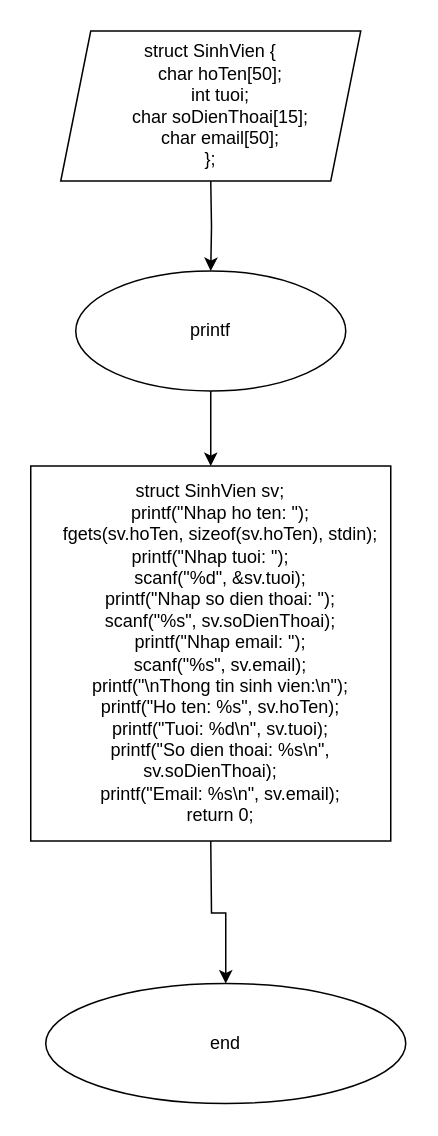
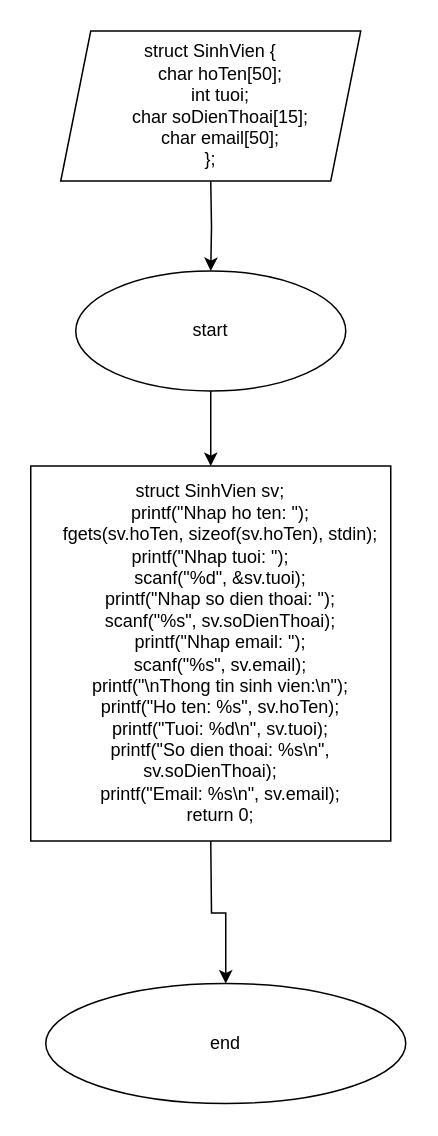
  <mxCell id="0" />
  <mxCell id="1" parent="0" />
  <mxCell id="2" value="" style="edgeStyle=orthogonalEdgeStyle;rounded=0;orthogonalLoop=1;jettySize=auto;html=1;" parent="1" target="4" edge="1"><mxGeometry relative="1" as="geometry"><mxPoint x="140" y="120" as="sourcePoint" /></mxGeometry></mxCell>
  <mxCell id="3" value="" style="edgeStyle=orthogonalEdgeStyle;rounded=0;orthogonalLoop=1;jettySize=auto;html=1;" parent="1" source="4" edge="1"><mxGeometry relative="1" as="geometry"><mxPoint x="140" y="310" as="targetPoint" /></mxGeometry></mxCell>
- <mxCell id="4" value="printf" style="ellipse;whiteSpace=wrap;html=1;rounded=0;" parent="1" vertex="1"><mxGeometry x="50" y="180" width="180" height="80" as="geometry" /></mxCell>
+ <mxCell id="4" value="start" style="ellipse;whiteSpace=wrap;html=1;rounded=0;" parent="1" vertex="1"><mxGeometry x="50" y="180" width="180" height="80" as="geometry" /></mxCell>
  <mxCell id="5" value="" style="edgeStyle=orthogonalEdgeStyle;rounded=0;orthogonalLoop=1;jettySize=auto;html=1;" parent="1" target="6" edge="1"><mxGeometry relative="1" as="geometry"><mxPoint x="140" y="560" as="sourcePoint" /></mxGeometry></mxCell>
  <mxCell id="6" value="end" style="ellipse;whiteSpace=wrap;html=1;rounded=0;" parent="1" vertex="1"><mxGeometry x="30" y="655" width="240" height="80" as="geometry" /></mxCell>
  <mxCell id="7" value="struct SinhVien sv;&#10;    printf(&quot;Nhap ho ten: &quot;);&#10;    fgets(sv.hoTen, sizeof(sv.hoTen), stdin);&#10;    printf(&quot;Nhap tuoi: &quot;);    &#10;    scanf(&quot;%d&quot;, &amp;sv.tuoi);&#10;    printf(&quot;Nhap so dien thoai: &quot;);&#10;    scanf(&quot;%s&quot;, sv.soDienThoai);&#10;    printf(&quot;Nhap email: &quot;);&#10;    scanf(&quot;%s&quot;, sv.email);&#10;    printf(&quot;\nThong tin sinh vien:\n&quot;);&#10;    printf(&quot;Ho ten: %s&quot;, sv.hoTen);&#10;    printf(&quot;Tuoi: %d\n&quot;, sv.tuoi);&#10;    printf(&quot;So dien thoai: %s\n&quot;, sv.soDienThoai);&#10;    printf(&quot;Email: %s\n&quot;, sv.email);&#10;    return 0;" style="rounded=0;whiteSpace=wrap;html=1;" vertex="1" parent="1"><mxGeometry x="20" y="310" width="240" height="250" as="geometry" /></mxCell>
  <mxCell id="8" value="struct SinhVien {&#10;    char hoTen[50];&#10;    int tuoi;&#10;    char soDienThoai[15];&#10;    char email[50];&#10;};" style="shape=parallelogram;perimeter=parallelogramPerimeter;whiteSpace=wrap;html=1;fixedSize=1;" vertex="1" parent="1"><mxGeometry x="40" y="20" width="200" height="100" as="geometry" /></mxCell>
